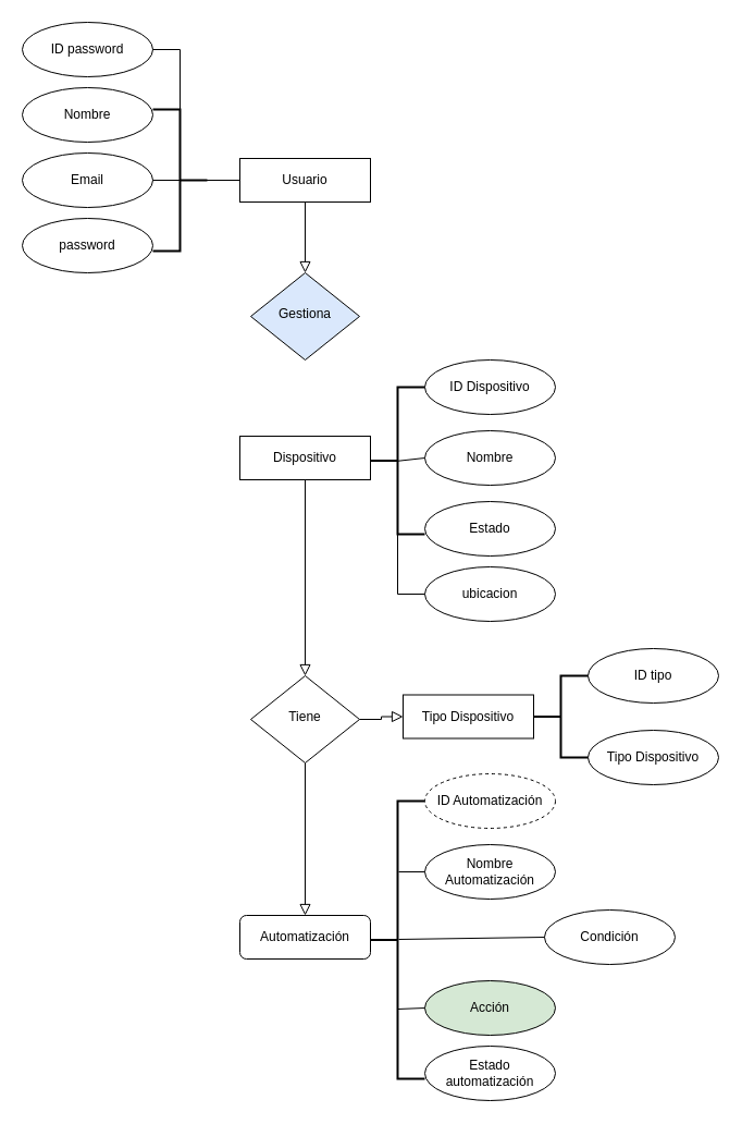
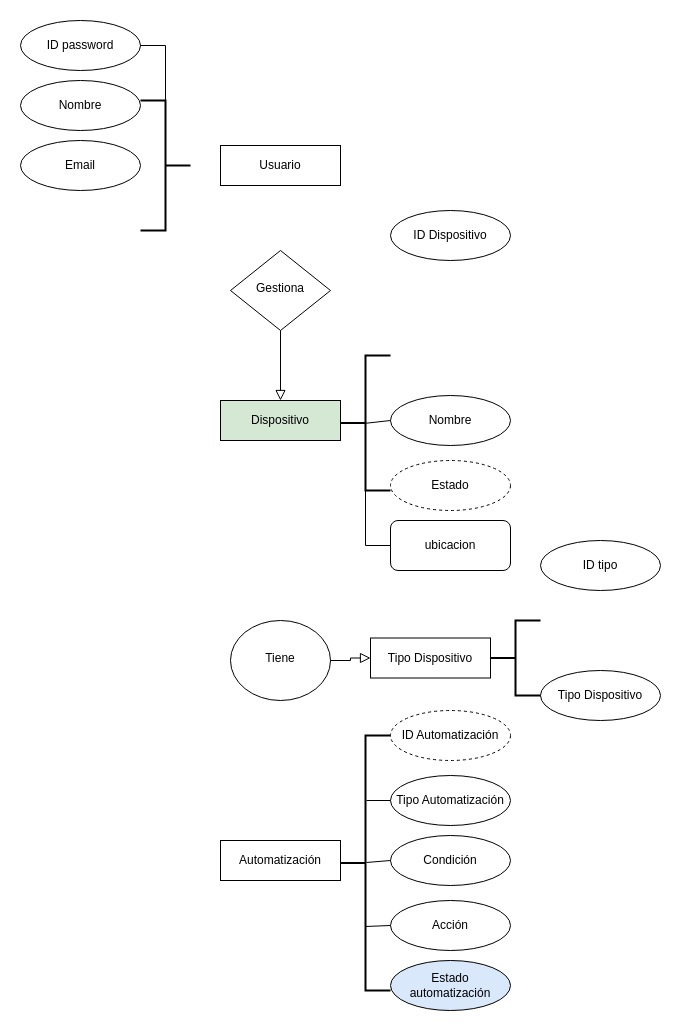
  <mxCell id="0" />
  <mxCell id="1" parent="0" />
- <mxCell id="2" value="" style="rounded=0;html=1;jettySize=auto;orthogonalLoop=1;fontSize=11;endArrow=block;endFill=0;endSize=8;strokeWidth=1;shadow=0;labelBackgroundColor=none;edgeStyle=orthogonalEdgeStyle;" edge="1" parent="1" source="3" target="4"><mxGeometry relative="1" as="geometry" /></mxCell>
  <mxCell id="3" value="Usuario" style="rounded=0;whiteSpace=wrap;html=1;fontSize=12;glass=0;strokeWidth=1;shadow=0;" vertex="1" parent="1"><mxGeometry x="220" y="145" width="120" height="40" as="geometry" /></mxCell>
- <mxCell id="4" value="Gestiona" style="rhombus;whiteSpace=wrap;html=1;shadow=0;fontFamily=Helvetica;fontSize=12;align=center;strokeWidth=1;spacing=6;spacingTop=-4;fillColor=#dae8fc;" vertex="1" parent="1"><mxGeometry x="230" y="250" width="100" height="80" as="geometry" /></mxCell>
- <mxCell id="5" value="Dispositivo" style="rounded=0;whiteSpace=wrap;html=1;fontSize=12;glass=0;strokeWidth=1;shadow=0;" vertex="1" parent="1"><mxGeometry x="220" y="400" width="120" height="40" as="geometry" /></mxCell>
+ <mxCell id="4" value="Gestiona" style="rhombus;whiteSpace=wrap;html=1;shadow=0;fontFamily=Helvetica;fontSize=12;align=center;strokeWidth=1;spacing=6;spacingTop=-4;" vertex="1" parent="1"><mxGeometry x="230" y="250" width="100" height="80" as="geometry" /></mxCell>
+ <mxCell id="5" value="Dispositivo" style="rounded=0;whiteSpace=wrap;html=1;fontSize=12;glass=0;strokeWidth=1;shadow=0;fillColor=#d5e8d4;" vertex="1" parent="1"><mxGeometry x="220" y="400" width="120" height="40" as="geometry" /></mxCell>
  <mxCell id="6" value="Nombre" style="ellipse;whiteSpace=wrap;html=1;" vertex="1" parent="1"><mxGeometry x="20" y="80" width="120" height="50" as="geometry" /></mxCell>
  <mxCell id="7" value="Email" style="ellipse;whiteSpace=wrap;html=1;" vertex="1" parent="1"><mxGeometry x="20" y="140" width="120" height="50" as="geometry" /></mxCell>
- <mxCell id="8" value="password" style="ellipse;whiteSpace=wrap;html=1;" vertex="1" parent="1"><mxGeometry x="20" y="200" width="120" height="50" as="geometry" /></mxCell>
- <mxCell id="9" value="" style="endArrow=none;html=1;rounded=0;exitX=1;exitY=0.5;exitDx=0;exitDy=0;entryX=0;entryY=0.5;entryDx=0;entryDy=0;" edge="1" parent="1" source="7" target="3"><mxGeometry width="50" height="50" relative="1" as="geometry"><mxPoint x="440" y="400" as="sourcePoint" /><mxPoint x="490" y="350" as="targetPoint" /></mxGeometry></mxCell>
  <mxCell id="10" value="" style="strokeWidth=2;html=1;shape=mxgraph.flowchart.annotation_2;align=left;labelPosition=right;pointerEvents=1;direction=west;" vertex="1" parent="1"><mxGeometry x="140" y="100" width="50" height="130" as="geometry" /></mxCell>
- <mxCell id="12" value="ID Dispositivo" style="ellipse;whiteSpace=wrap;html=1;" vertex="1" parent="1"><mxGeometry x="390" y="330" width="120" height="50" as="geometry" /></mxCell>
+ <mxCell id="11" value="" style="rounded=0;html=1;jettySize=auto;orthogonalLoop=1;fontSize=11;endArrow=block;endFill=0;endSize=8;strokeWidth=1;shadow=0;labelBackgroundColor=none;edgeStyle=orthogonalEdgeStyle;exitX=0.5;exitY=1;exitDx=0;exitDy=0;entryX=0.5;entryY=0;entryDx=0;entryDy=0;" edge="1" parent="1" source="4" target="5"><mxGeometry relative="1" as="geometry"><mxPoint x="360" y="230" as="sourcePoint" /><mxPoint x="280" y="390" as="targetPoint" /><Array as="points" /></mxGeometry></mxCell>
+ <mxCell id="12" value="ID Dispositivo" style="ellipse;whiteSpace=wrap;html=1;" vertex="1" parent="1"><mxGeometry x="390" y="210" width="120" height="50" as="geometry" /></mxCell>
  <mxCell id="13" value="Nombre" style="ellipse;whiteSpace=wrap;html=1;" vertex="1" parent="1"><mxGeometry x="390" y="395" width="120" height="50" as="geometry" /></mxCell>
- <mxCell id="14" value="Estado" style="ellipse;whiteSpace=wrap;html=1;" vertex="1" parent="1"><mxGeometry x="390" y="460" width="120" height="50" as="geometry" /></mxCell>
+ <mxCell id="14" value="Estado" style="ellipse;whiteSpace=wrap;html=1;dashed=1;" vertex="1" parent="1"><mxGeometry x="390" y="460" width="120" height="50" as="geometry" /></mxCell>
  <mxCell id="15" value="" style="strokeWidth=2;html=1;shape=mxgraph.flowchart.annotation_2;align=left;labelPosition=right;pointerEvents=1;direction=east;" vertex="1" parent="1"><mxGeometry x="340" y="355" width="50" height="135" as="geometry" /></mxCell>
  <mxCell id="16" value="" style="endArrow=none;html=1;rounded=0;exitX=0.504;exitY=0.502;exitDx=0;exitDy=0;exitPerimeter=0;entryX=0;entryY=0.5;entryDx=0;entryDy=0;" edge="1" parent="1" source="15" target="13"><mxGeometry width="50" height="50" relative="1" as="geometry"><mxPoint x="440" y="400" as="sourcePoint" /><mxPoint x="490" y="350" as="targetPoint" /></mxGeometry></mxCell>
- <mxCell id="17" value="Tiene" style="rhombus;whiteSpace=wrap;html=1;shadow=0;fontFamily=Helvetica;fontSize=12;align=center;strokeWidth=1;spacing=6;spacingTop=-4;" vertex="1" parent="1"><mxGeometry x="230" y="620" width="100" height="80" as="geometry" /></mxCell>
+ <mxCell id="17" value="Tiene" style="ellipse;whiteSpace=wrap;html=1;shadow=0;fontFamily=Helvetica;fontSize=12;align=center;strokeWidth=1;spacing=6;spacingTop=-4;" vertex="1" parent="1"><mxGeometry x="230" y="620" width="100" height="80" as="geometry" /></mxCell>
  <mxCell id="18" value="Tipo Dispositivo" style="rounded=0;whiteSpace=wrap;html=1;fontSize=12;glass=0;strokeWidth=1;shadow=0;" vertex="1" parent="1"><mxGeometry x="370" y="637.5" width="120" height="40" as="geometry" /></mxCell>
- <mxCell id="19" value="ID tipo" style="ellipse;whiteSpace=wrap;html=1;" vertex="1" parent="1"><mxGeometry x="540" y="595" width="120" height="50" as="geometry" /></mxCell>
+ <mxCell id="19" value="ID tipo" style="ellipse;whiteSpace=wrap;html=1;" vertex="1" parent="1"><mxGeometry x="540" y="540" width="120" height="50" as="geometry" /></mxCell>
  <mxCell id="20" value="Tipo Dispositivo" style="ellipse;whiteSpace=wrap;html=1;" vertex="1" parent="1"><mxGeometry x="540" y="670" width="120" height="50" as="geometry" /></mxCell>
  <mxCell id="21" value="" style="strokeWidth=2;html=1;shape=mxgraph.flowchart.annotation_2;align=left;labelPosition=right;pointerEvents=1;direction=east;" vertex="1" parent="1"><mxGeometry x="490" y="620" width="50" height="75" as="geometry" /></mxCell>
- <mxCell id="22" value="" style="rounded=0;html=1;jettySize=auto;orthogonalLoop=1;fontSize=11;endArrow=block;endFill=0;endSize=8;strokeWidth=1;shadow=0;labelBackgroundColor=none;edgeStyle=orthogonalEdgeStyle;exitX=0.5;exitY=1;exitDx=0;exitDy=0;entryX=0.5;entryY=0;entryDx=0;entryDy=0;" edge="1" parent="1" source="5" target="17"><mxGeometry relative="1" as="geometry"><mxPoint x="110" y="460" as="sourcePoint" /><mxPoint x="280" y="530" as="targetPoint" /><Array as="points" /></mxGeometry></mxCell>
  <mxCell id="23" value="" style="rounded=0;html=1;jettySize=auto;orthogonalLoop=1;fontSize=11;endArrow=block;endFill=0;endSize=8;strokeWidth=1;shadow=0;labelBackgroundColor=none;edgeStyle=orthogonalEdgeStyle;exitX=1;exitY=0.5;exitDx=0;exitDy=0;entryX=0;entryY=0.5;entryDx=0;entryDy=0;" edge="1" parent="1" source="17" target="18"><mxGeometry relative="1" as="geometry"><mxPoint x="100" y="450" as="sourcePoint" /><mxPoint x="100" y="520" as="targetPoint" /><Array as="points" /></mxGeometry></mxCell>
- <mxCell id="24" value="Automatización" style="whiteSpace=wrap;html=1;fontSize=12;glass=0;strokeWidth=1;shadow=0;rounded=1;" vertex="1" parent="1"><mxGeometry x="220" y="840" width="120" height="40" as="geometry" /></mxCell>
+ <mxCell id="24" value="Automatización" style="rounded=0;whiteSpace=wrap;html=1;fontSize=12;glass=0;strokeWidth=1;shadow=0;" vertex="1" parent="1"><mxGeometry x="220" y="840" width="120" height="40" as="geometry" /></mxCell>
  <mxCell id="25" value="ID Automatización" style="ellipse;whiteSpace=wrap;html=1;dashed=1;" vertex="1" parent="1"><mxGeometry x="390" y="710" width="120" height="50" as="geometry" /></mxCell>
- <mxCell id="26" value="Nombre Automatización" style="ellipse;whiteSpace=wrap;html=1;" vertex="1" parent="1"><mxGeometry x="390" y="775" width="120" height="50" as="geometry" /></mxCell>
- <mxCell id="27" value="Condición" style="ellipse;whiteSpace=wrap;html=1;" vertex="1" parent="1"><mxGeometry x="500" y="835" width="120" height="50" as="geometry" /></mxCell>
- <mxCell id="28" value="Acción" style="ellipse;whiteSpace=wrap;html=1;fillColor=#d5e8d4;" vertex="1" parent="1"><mxGeometry x="390" y="900" width="120" height="50" as="geometry" /></mxCell>
- <mxCell id="29" value="Estado automatización" style="ellipse;whiteSpace=wrap;html=1;" vertex="1" parent="1"><mxGeometry x="390" y="960" width="120" height="50" as="geometry" /></mxCell>
- <mxCell id="30" value="" style="rounded=0;html=1;jettySize=auto;orthogonalLoop=1;fontSize=11;endArrow=block;endFill=0;endSize=8;strokeWidth=1;shadow=0;labelBackgroundColor=none;edgeStyle=orthogonalEdgeStyle;entryX=0.5;entryY=0;entryDx=0;entryDy=0;exitX=0.5;exitY=1;exitDx=0;exitDy=0;" edge="1" parent="1" source="17" target="24"><mxGeometry relative="1" as="geometry"><mxPoint x="110" y="690" as="sourcePoint" /><mxPoint x="280" y="690" as="targetPoint" /><Array as="points" /></mxGeometry></mxCell>
+ <mxCell id="26" value="Tipo Automatización" style="ellipse;whiteSpace=wrap;html=1;" vertex="1" parent="1"><mxGeometry x="390" y="775" width="120" height="50" as="geometry" /></mxCell>
+ <mxCell id="27" value="Condición" style="ellipse;whiteSpace=wrap;html=1;" vertex="1" parent="1"><mxGeometry x="390" y="835" width="120" height="50" as="geometry" /></mxCell>
+ <mxCell id="28" value="Acción" style="ellipse;whiteSpace=wrap;html=1;" vertex="1" parent="1"><mxGeometry x="390" y="900" width="120" height="50" as="geometry" /></mxCell>
+ <mxCell id="29" value="Estado automatización" style="ellipse;whiteSpace=wrap;html=1;fillColor=#dae8fc;" vertex="1" parent="1"><mxGeometry x="390" y="960" width="120" height="50" as="geometry" /></mxCell>
  <mxCell id="31" value="" style="strokeWidth=2;html=1;shape=mxgraph.flowchart.annotation_2;align=left;labelPosition=right;pointerEvents=1;direction=east;" vertex="1" parent="1"><mxGeometry x="340" y="735" width="50" height="255" as="geometry" /></mxCell>
  <mxCell id="32" value="" style="endArrow=none;html=1;rounded=0;exitX=0.52;exitY=0.255;exitDx=0;exitDy=0;exitPerimeter=0;entryX=0;entryY=0.5;entryDx=0;entryDy=0;" edge="1" parent="1" source="31" target="26"><mxGeometry width="50" height="50" relative="1" as="geometry"><mxPoint x="390" y="770" as="sourcePoint" /><mxPoint x="440" y="720" as="targetPoint" /></mxGeometry></mxCell>
  <mxCell id="33" value="" style="endArrow=none;html=1;rounded=0;exitX=0.52;exitY=0.498;exitDx=0;exitDy=0;exitPerimeter=0;entryX=0;entryY=0.5;entryDx=0;entryDy=0;" edge="1" parent="1" source="31" target="27"><mxGeometry width="50" height="50" relative="1" as="geometry"><mxPoint x="620" y="820" as="sourcePoint" /><mxPoint x="644" y="820" as="targetPoint" /></mxGeometry></mxCell>
  <mxCell id="34" value="" style="endArrow=none;html=1;rounded=0;exitX=0.5;exitY=0.749;exitDx=0;exitDy=0;exitPerimeter=0;entryX=0;entryY=0.5;entryDx=0;entryDy=0;" edge="1" parent="1" source="31" target="28"><mxGeometry width="50" height="50" relative="1" as="geometry"><mxPoint x="580" y="880" as="sourcePoint" /><mxPoint x="604" y="880" as="targetPoint" /></mxGeometry></mxCell>
- <mxCell id="35" value="ubicacion" style="ellipse;whiteSpace=wrap;html=1;" vertex="1" parent="1"><mxGeometry x="390" y="520" width="120" height="50" as="geometry" /></mxCell>
+ <mxCell id="35" value="ubicacion" style="whiteSpace=wrap;html=1;rounded=1;" vertex="1" parent="1"><mxGeometry x="390" y="520" width="120" height="50" as="geometry" /></mxCell>
  <mxCell id="36" value="" style="endArrow=none;html=1;rounded=0;entryX=0;entryY=0.5;entryDx=0;entryDy=0;exitX=0.5;exitY=1;exitDx=0;exitDy=0;exitPerimeter=0;" edge="1" parent="1" source="15" target="35"><mxGeometry width="50" height="50" relative="1" as="geometry"><mxPoint x="370" y="500" as="sourcePoint" /><mxPoint x="440" y="630" as="targetPoint" /><Array as="points"><mxPoint x="365" y="545" /></Array></mxGeometry></mxCell>
  <mxCell id="37" value="ID password" style="ellipse;whiteSpace=wrap;html=1;" vertex="1" parent="1"><mxGeometry x="20" y="20" width="120" height="50" as="geometry" /></mxCell>
  <mxCell id="38" value="" style="endArrow=none;html=1;rounded=0;exitX=1;exitY=0.5;exitDx=0;exitDy=0;entryX=0.5;entryY=1;entryDx=0;entryDy=0;entryPerimeter=0;" edge="1" parent="1" source="37" target="10"><mxGeometry width="50" height="50" relative="1" as="geometry"><mxPoint x="390" y="380" as="sourcePoint" /><mxPoint x="230" y="42" as="targetPoint" /><Array as="points"><mxPoint x="165" y="45" /></Array></mxGeometry></mxCell>
